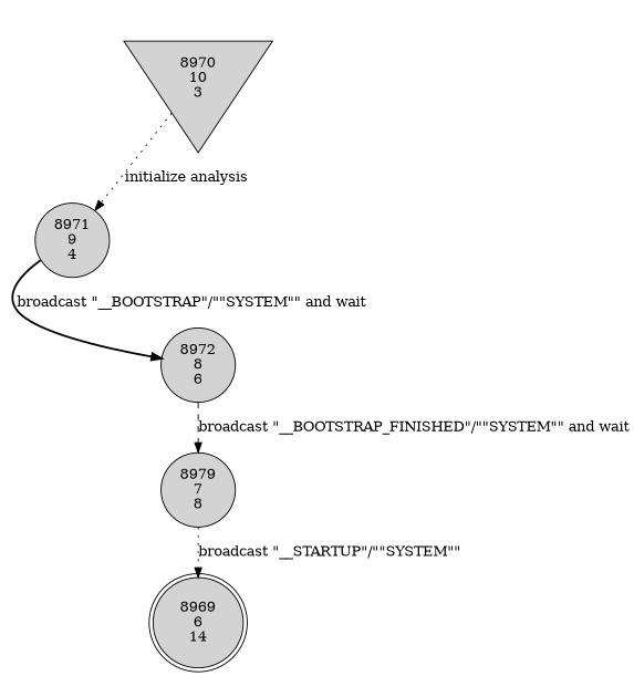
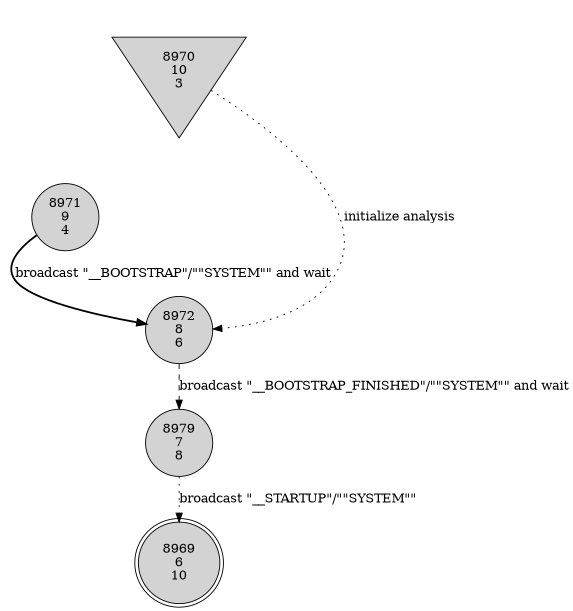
  digraph {
    node [penwidth=1 shape=circle style=filled]
    edge [style=dotted]
    n1 [label="8970\n10\n3" shape=invtriangle]
    n2 [label="8971\n9\n4"]
    n3 [label="8972\n8\n6"]
    n4 [label="8979\n7\n8"]
-   n5 [label="8969\n6\n14" shape=doublecircle]
-   n1 -> n2 [label="initialize analysis"]
+   n5 [label="8969\n6\n10" shape=doublecircle]
+   n1 -> n3 [label="initialize analysis"]
    n2 -> n3 [label="broadcast \"__BOOTSTRAP\"/\"\"SYSTEM\"\" and wait" style=bold]
    n3 -> n4 [label="broadcast \"__BOOTSTRAP_FINISHED\"/\"\"SYSTEM\"\" and wait" style=dashed]
    n4 -> n5 [label="broadcast \"__STARTUP\"/\"\"SYSTEM\"\""]
  }
